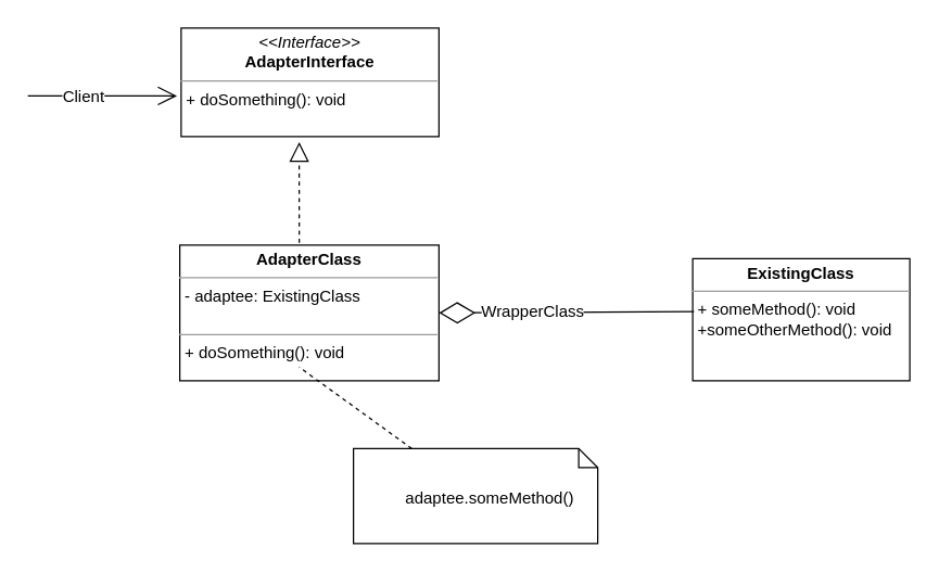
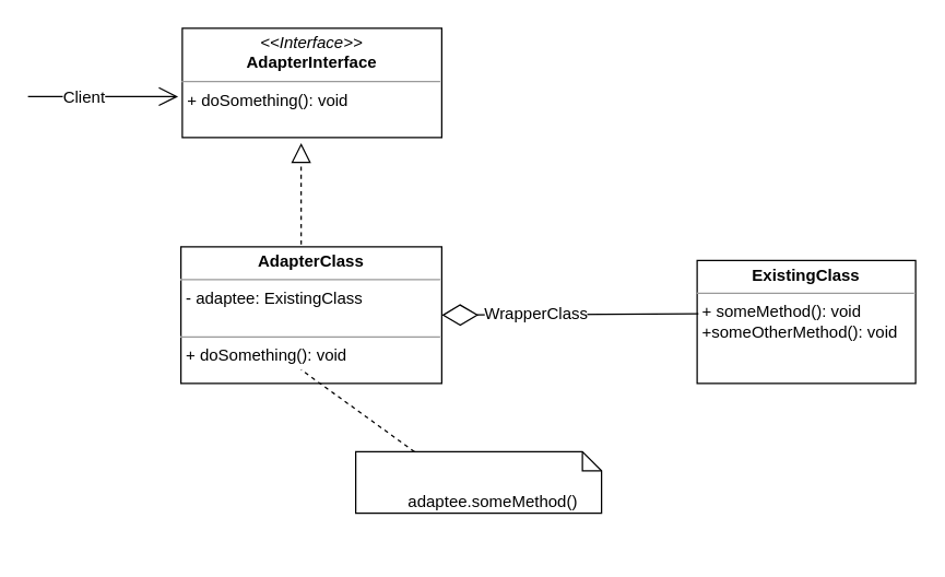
  <mxCell id="0" />
  <mxCell id="1" parent="0" />
  <mxCell id="2" value="&lt;p style=&quot;margin: 0px ; margin-top: 4px ; text-align: center&quot;&gt;&lt;i&gt;&amp;lt;&amp;lt;Interface&amp;gt;&amp;gt;&lt;/i&gt;&lt;br&gt;&lt;b&gt;AdapterInterface&lt;/b&gt;&lt;/p&gt;&lt;hr size=&quot;1&quot;&gt;&lt;p style=&quot;margin: 0px ; margin-left: 4px&quot;&gt;+ doSomething(): void&lt;br&gt;&lt;/p&gt;" style="verticalAlign=top;align=left;overflow=fill;fontSize=12;fontFamily=Helvetica;html=1;" parent="1" vertex="1"><mxGeometry x="133" y="20" width="190" height="80" as="geometry" /></mxCell>
  <mxCell id="3" value="&lt;p style=&quot;margin: 0px ; margin-top: 4px ; text-align: center&quot;&gt;&lt;b&gt;AdapterClass&lt;/b&gt;&lt;/p&gt;&lt;hr size=&quot;1&quot;&gt;&lt;p style=&quot;margin: 0px ; margin-left: 4px&quot;&gt;- adaptee: ExistingClass&lt;/p&gt;&amp;nbsp;&lt;hr size=&quot;1&quot;&gt;&lt;p style=&quot;margin: 0px ; margin-left: 4px&quot;&gt;+ doSomething(): void&amp;nbsp;&lt;/p&gt;" style="verticalAlign=top;align=left;overflow=fill;fontSize=12;fontFamily=Helvetica;html=1;" parent="1" vertex="1"><mxGeometry x="132" y="180" width="191" height="100" as="geometry" /></mxCell>
  <mxCell id="4" value="&lt;p style=&quot;margin: 0px ; margin-top: 4px ; text-align: center&quot;&gt;&lt;b&gt;ExistingClass&lt;/b&gt;&lt;/p&gt;&lt;hr size=&quot;1&quot;&gt;&lt;p style=&quot;margin: 0px ; margin-left: 4px&quot;&gt;+ someMethod(): void&lt;/p&gt;&lt;p style=&quot;margin: 0px ; margin-left: 4px&quot;&gt;+someOtherMethod(): void&lt;/p&gt;&lt;p style=&quot;margin: 0px ; margin-left: 4px&quot;&gt;&lt;br&gt;&lt;/p&gt;" style="verticalAlign=top;align=left;overflow=fill;fontSize=12;fontFamily=Helvetica;html=1;" parent="1" vertex="1"><mxGeometry x="510" y="190" width="160" height="90" as="geometry" /></mxCell>
  <mxCell id="5" value="" style="endArrow=block;dashed=1;endFill=0;endSize=12;html=1;exitX=0.461;exitY=-0.017;exitDx=0;exitDy=0;exitPerimeter=0;entryX=0.458;entryY=1.05;entryDx=0;entryDy=0;entryPerimeter=0;" parent="1" source="3" target="2" edge="1"><mxGeometry width="160" relative="1" as="geometry"><mxPoint x="110" y="160" as="sourcePoint" /><mxPoint x="270" y="160" as="targetPoint" /><Array as="points"><mxPoint x="220" y="130" /></Array></mxGeometry></mxCell>
  <mxCell id="6" value="" style="endArrow=diamondThin;endFill=0;endSize=24;html=1;entryX=1;entryY=0.5;entryDx=0;entryDy=0;exitX=0.006;exitY=0.433;exitDx=0;exitDy=0;exitPerimeter=0;" parent="1" source="4" target="3" edge="1"><mxGeometry width="160" relative="1" as="geometry"><mxPoint x="100" y="350" as="sourcePoint" /><mxPoint x="260" y="350" as="targetPoint" /></mxGeometry></mxCell>
  <mxCell id="7" value="WrapperClass" style="text;html=1;resizable=0;points=[];align=center;verticalAlign=middle;labelBackgroundColor=#ffffff;" parent="6" vertex="1" connectable="0"><mxGeometry x="0.263" y="-1" relative="1" as="geometry"><mxPoint as="offset" /></mxGeometry></mxCell>
  <mxCell id="8" value="" style="endArrow=open;endFill=1;endSize=12;html=1;entryX=-0.016;entryY=0.625;entryDx=0;entryDy=0;entryPerimeter=0;" parent="1" target="2" edge="1"><mxGeometry width="160" relative="1" as="geometry"><mxPoint x="20" y="70" as="sourcePoint" /><mxPoint x="260" y="330" as="targetPoint" /></mxGeometry></mxCell>
  <mxCell id="9" value="Client" style="text;html=1;resizable=0;points=[];align=center;verticalAlign=middle;labelBackgroundColor=#ffffff;" parent="8" vertex="1" connectable="0"><mxGeometry x="-0.327" y="-3" relative="1" as="geometry"><mxPoint x="3" y="-3" as="offset" /></mxGeometry></mxCell>
- <mxCell id="10" value="&lt;br&gt;&lt;br&gt;&amp;nbsp; &amp;nbsp; &amp;nbsp; &amp;nbsp; &amp;nbsp; &amp;nbsp;adaptee.someMethod()" style="shape=note;whiteSpace=wrap;html=1;size=14;verticalAlign=top;align=left;spacingTop=-6;" vertex="1" parent="1"><mxGeometry x="260" y="330" width="180" height="70" as="geometry" /></mxCell>
+ <mxCell id="10" value="&lt;br&gt;&lt;br&gt;&amp;nbsp; &amp;nbsp; &amp;nbsp; &amp;nbsp; &amp;nbsp; &amp;nbsp;adaptee.someMethod()" style="shape=note;whiteSpace=wrap;html=1;size=14;verticalAlign=top;align=left;spacingTop=-6;" vertex="1" parent="1"><mxGeometry x="260" y="330" width="180" height="45" as="geometry" /></mxCell>
  <mxCell id="11" value="" style="endArrow=none;dashed=1;html=1;entryX=0.461;entryY=0.9;entryDx=0;entryDy=0;entryPerimeter=0;exitX=0;exitY=0;exitDx=43;exitDy=0;exitPerimeter=0;" edge="1" parent="1" source="10" target="3"><mxGeometry width="50" height="50" relative="1" as="geometry"><mxPoint x="220" y="330" as="sourcePoint" /><mxPoint x="460" y="315" as="targetPoint" /></mxGeometry></mxCell>
